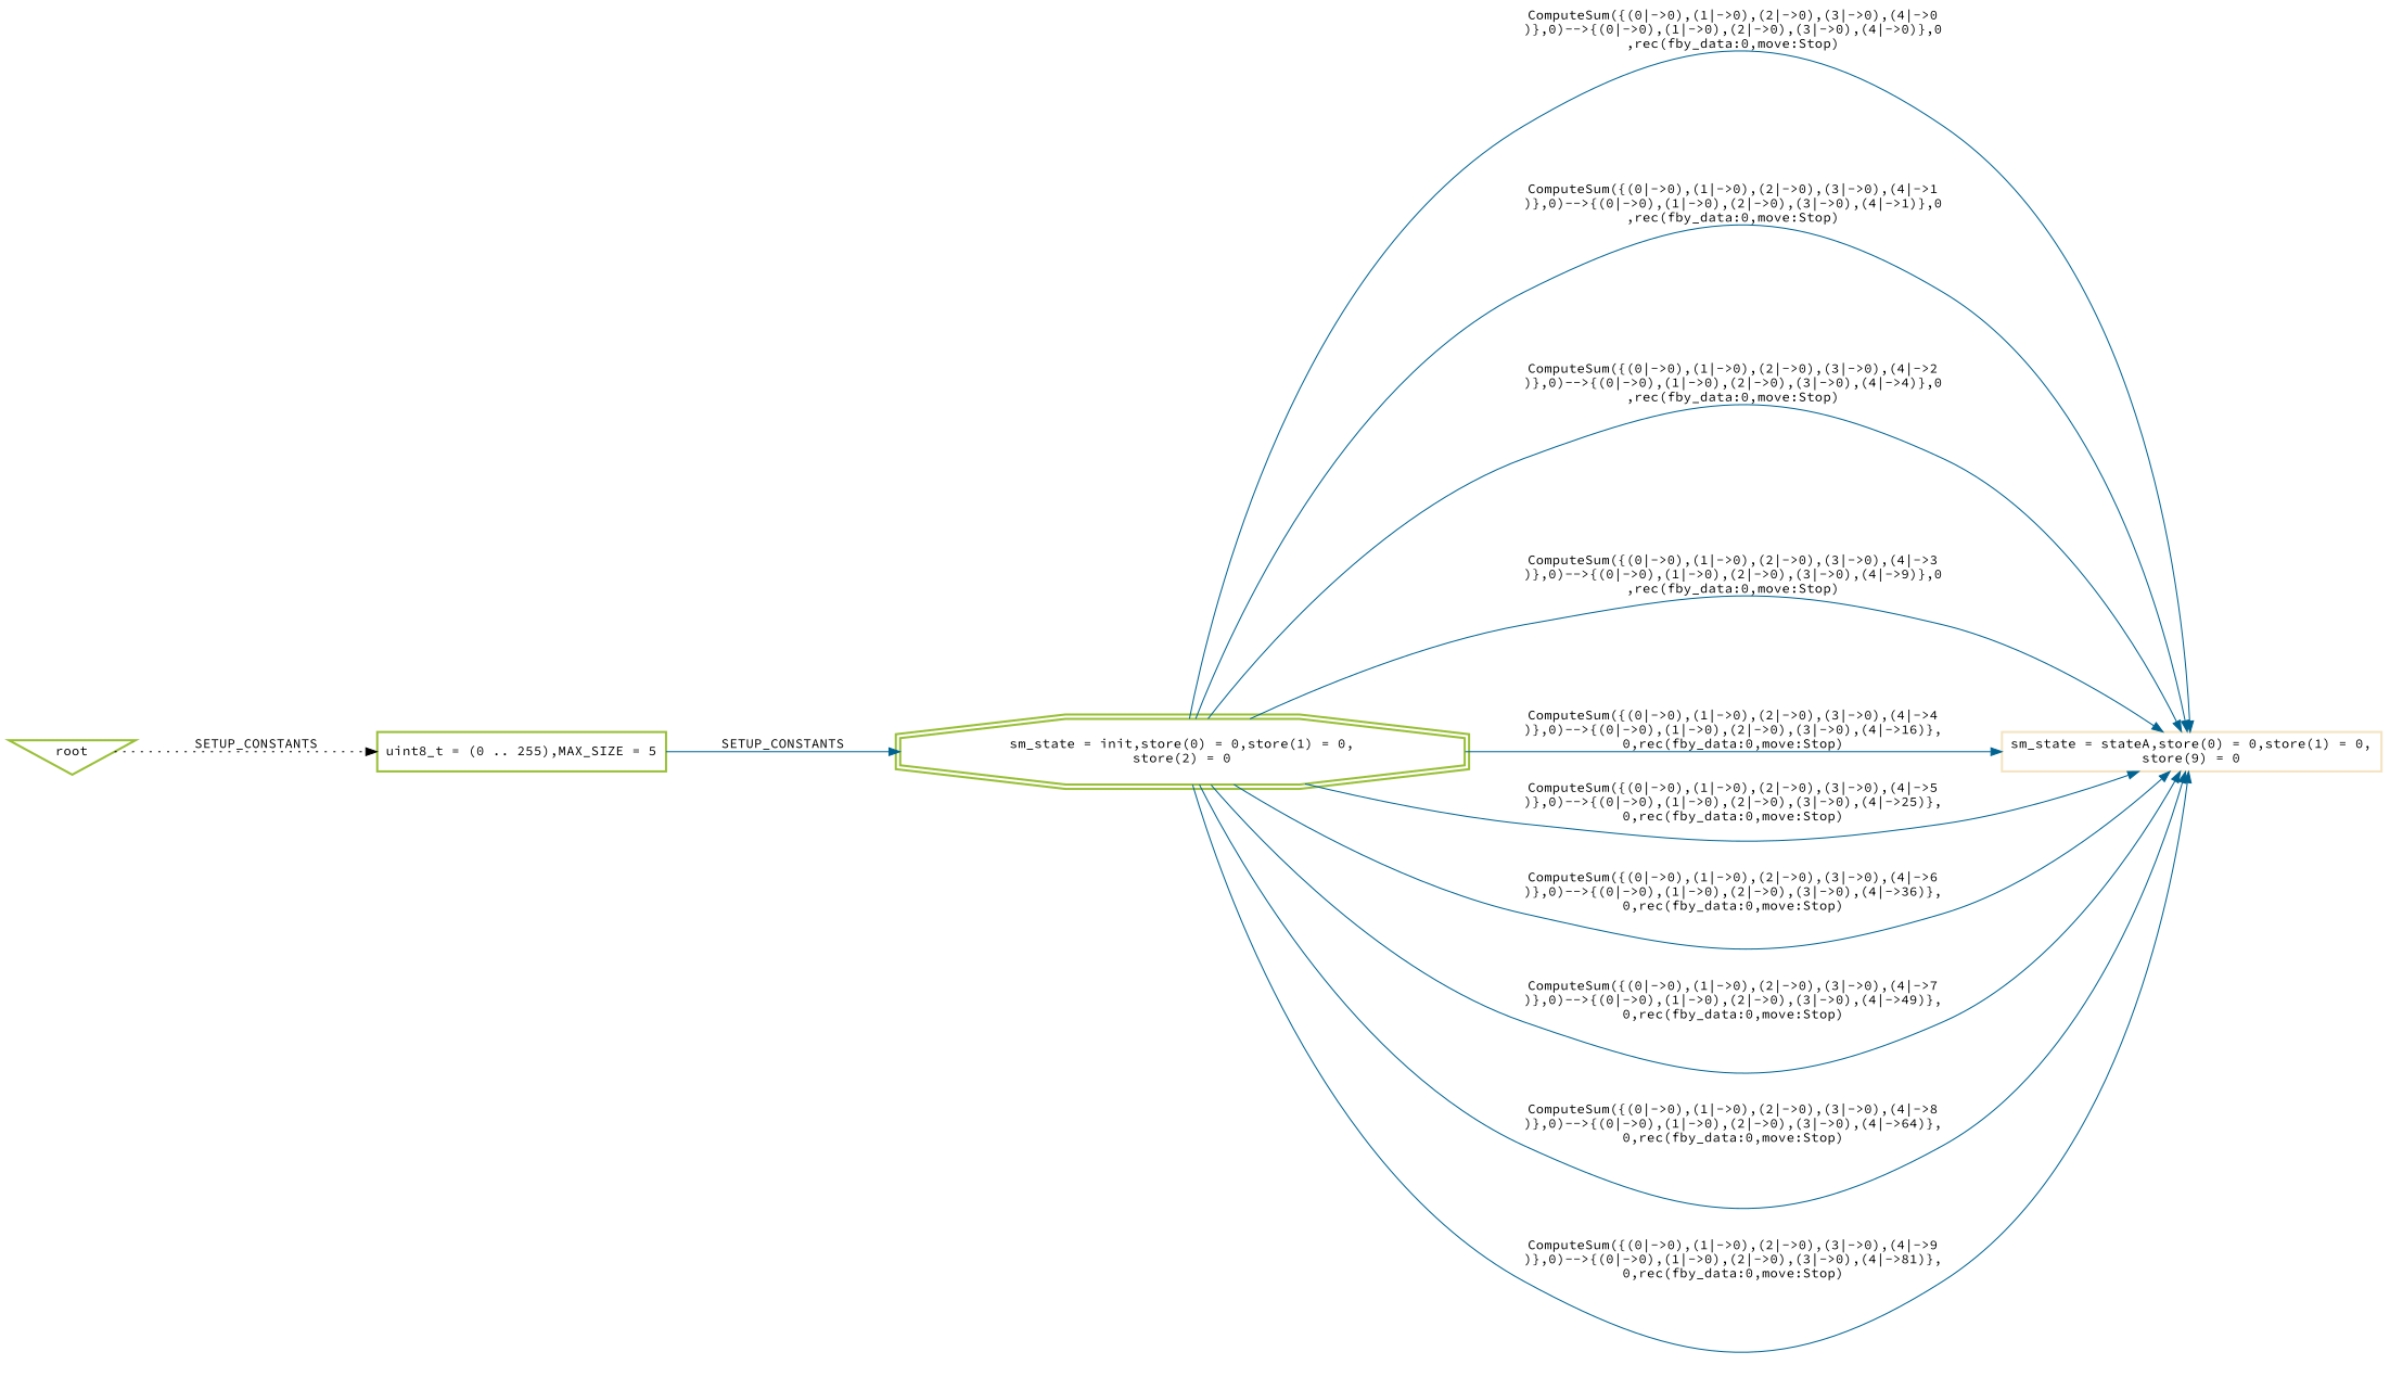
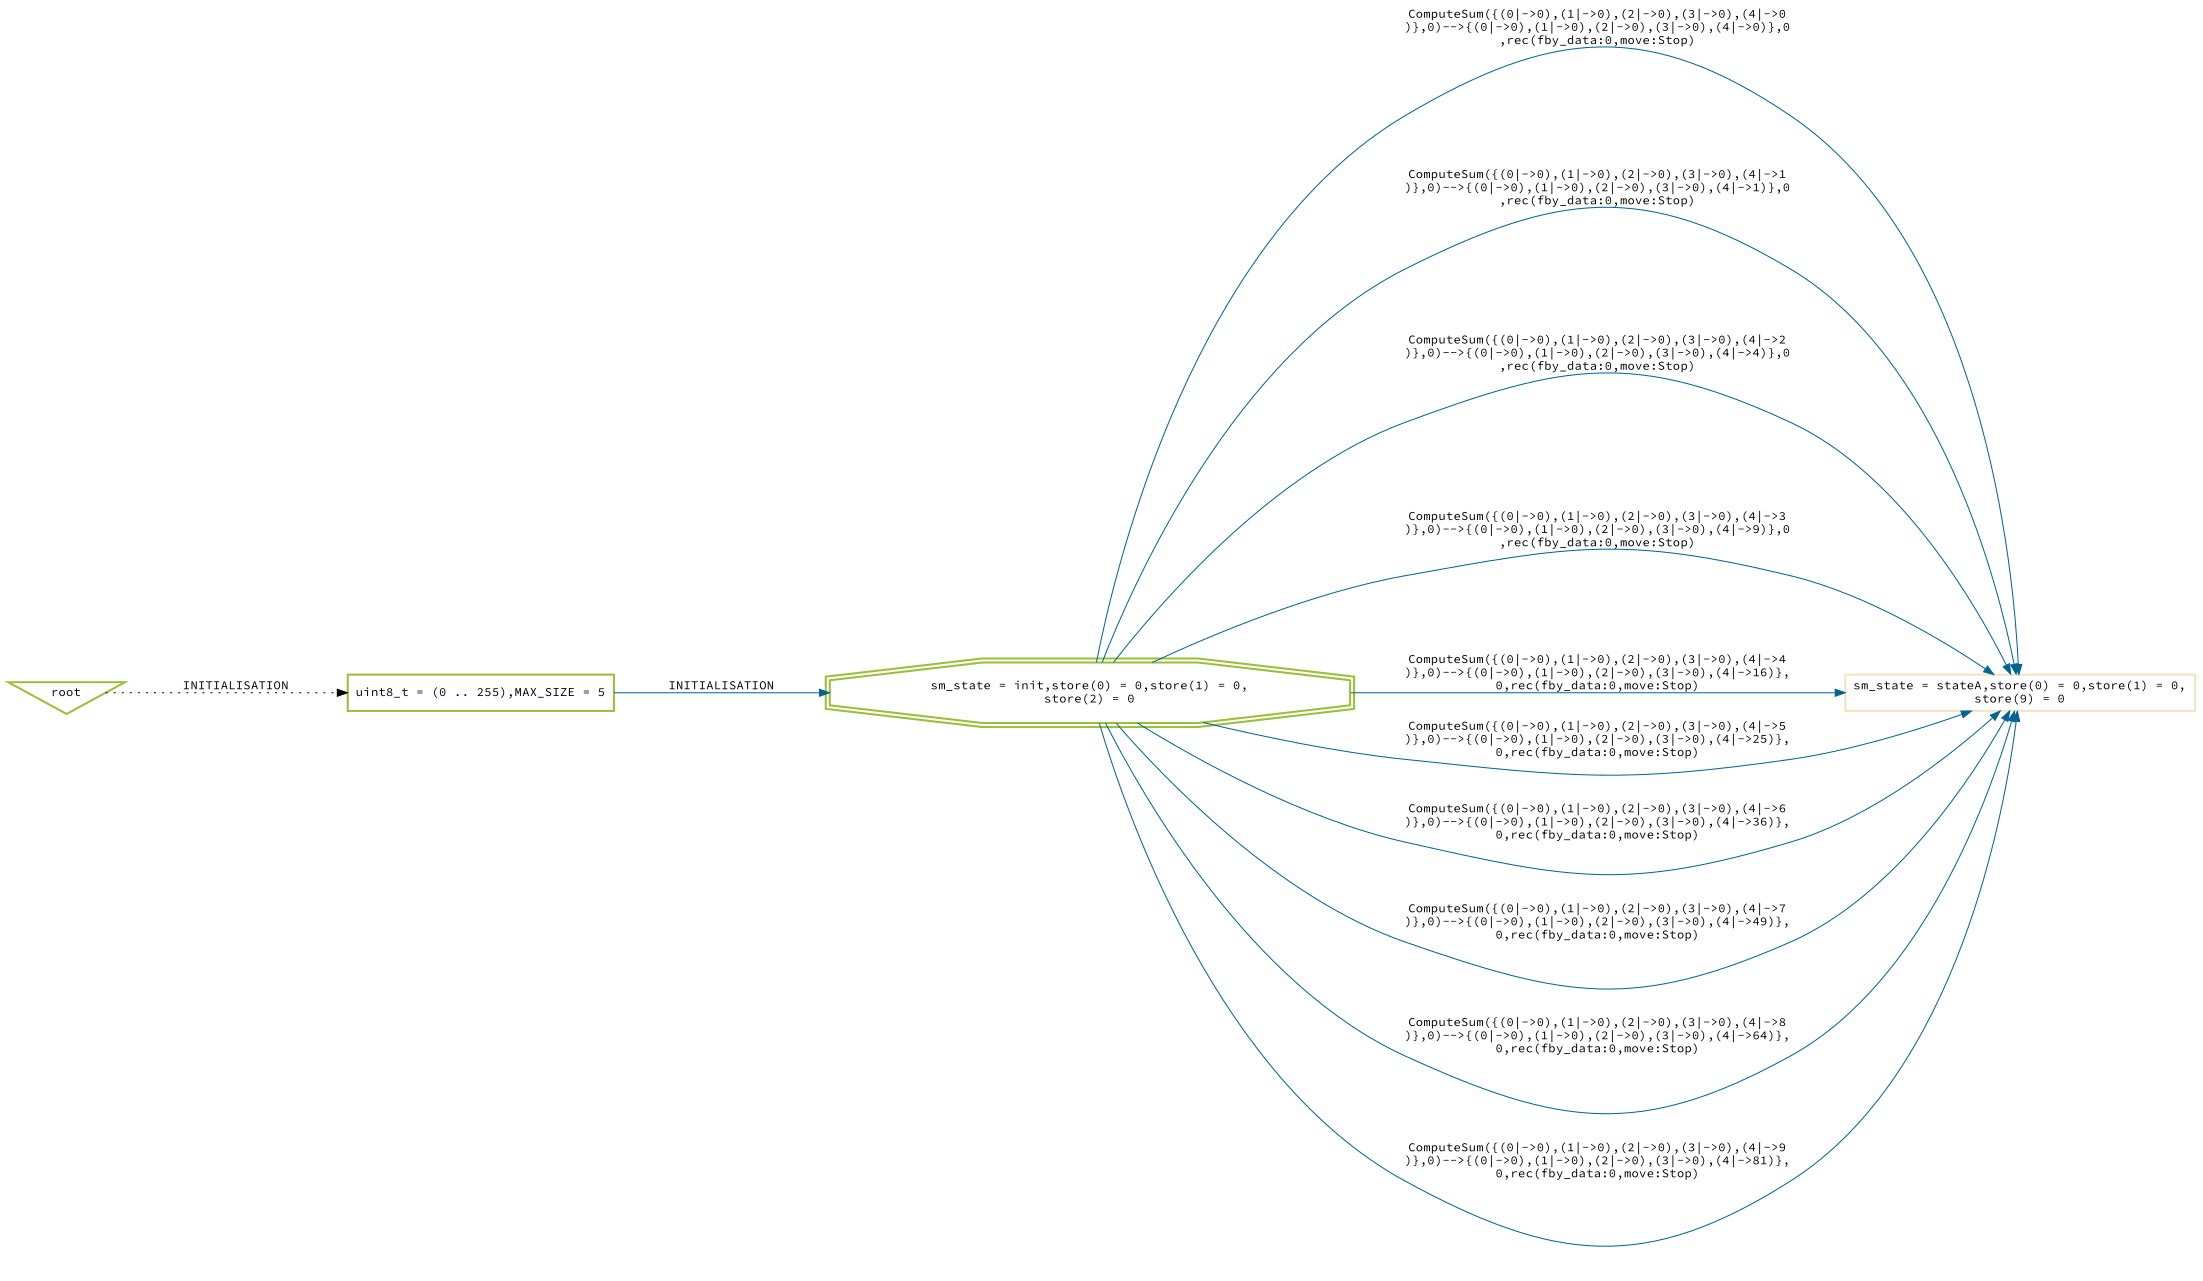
  digraph {
    fontname="Source Code Pro"
    nodesep=1.5
    rankdir=LR
    ranksep=1.5
    node [color="#99BF38" fontname="Source Code Pro" fontsize=12 penwidth=2 shape=box]
    edge [color="#006391" fontname="Source Code Pro" fontsize=12]
    n1 [label=root shape=invtriangle]
    n2 [label="uint8_t = (0 .. 255),MAX_SIZE = 5"]
    n3 [label="sm_state = init,store(0) = 0,store(1) = 0,\nstore(2) = 0" shape=doubleoctagon]
    n4 [color="#F4E3C1" label="sm_state = stateA,store(0) = 0,store(1) = 0,\nstore(9) = 0"]
-   n1 -> n2 [color=black label=SETUP_CONSTANTS style=dotted]
-   n2 -> n3 [label=SETUP_CONSTANTS]
+   n1 -> n2 [color=black label=INITIALISATION style=dotted]
+   n2 -> n3 [label=INITIALISATION]
    n3 -> n4 [label="ComputeSum(\{(0\|-\>0),(1\|-\>0),(2\|-\>0),(3\|-\>0),(4\|-\>0\n)\},0)--\>\{(0\|-\>0),(1\|-\>0),(2\|-\>0),(3\|-\>0),(4\|-\>0)\},0\n,rec(fby_data:0,move:Stop)"]
    n3 -> n4 [label="ComputeSum(\{(0\|-\>0),(1\|-\>0),(2\|-\>0),(3\|-\>0),(4\|-\>1\n)\},0)--\>\{(0\|-\>0),(1\|-\>0),(2\|-\>0),(3\|-\>0),(4\|-\>1)\},0\n,rec(fby_data:0,move:Stop)"]
    n3 -> n4 [label="ComputeSum(\{(0\|-\>0),(1\|-\>0),(2\|-\>0),(3\|-\>0),(4\|-\>2\n)\},0)--\>\{(0\|-\>0),(1\|-\>0),(2\|-\>0),(3\|-\>0),(4\|-\>4)\},0\n,rec(fby_data:0,move:Stop)"]
    n3 -> n4 [label="ComputeSum(\{(0\|-\>0),(1\|-\>0),(2\|-\>0),(3\|-\>0),(4\|-\>3\n)\},0)--\>\{(0\|-\>0),(1\|-\>0),(2\|-\>0),(3\|-\>0),(4\|-\>9)\},0\n,rec(fby_data:0,move:Stop)"]
    n3 -> n4 [label="ComputeSum(\{(0\|-\>0),(1\|-\>0),(2\|-\>0),(3\|-\>0),(4\|-\>4\n)\},0)--\>\{(0\|-\>0),(1\|-\>0),(2\|-\>0),(3\|-\>0),(4\|-\>16)\},\n0,rec(fby_data:0,move:Stop)"]
    n3 -> n4 [label="ComputeSum(\{(0\|-\>0),(1\|-\>0),(2\|-\>0),(3\|-\>0),(4\|-\>5\n)\},0)--\>\{(0\|-\>0),(1\|-\>0),(2\|-\>0),(3\|-\>0),(4\|-\>25)\},\n0,rec(fby_data:0,move:Stop)"]
    n3 -> n4 [label="ComputeSum(\{(0\|-\>0),(1\|-\>0),(2\|-\>0),(3\|-\>0),(4\|-\>6\n)\},0)--\>\{(0\|-\>0),(1\|-\>0),(2\|-\>0),(3\|-\>0),(4\|-\>36)\},\n0,rec(fby_data:0,move:Stop)"]
    n3 -> n4 [label="ComputeSum(\{(0\|-\>0),(1\|-\>0),(2\|-\>0),(3\|-\>0),(4\|-\>7\n)\},0)--\>\{(0\|-\>0),(1\|-\>0),(2\|-\>0),(3\|-\>0),(4\|-\>49)\},\n0,rec(fby_data:0,move:Stop)"]
    n3 -> n4 [label="ComputeSum(\{(0\|-\>0),(1\|-\>0),(2\|-\>0),(3\|-\>0),(4\|-\>8\n)\},0)--\>\{(0\|-\>0),(1\|-\>0),(2\|-\>0),(3\|-\>0),(4\|-\>64)\},\n0,rec(fby_data:0,move:Stop)"]
    n3 -> n4 [label="ComputeSum(\{(0\|-\>0),(1\|-\>0),(2\|-\>0),(3\|-\>0),(4\|-\>9\n)\},0)--\>\{(0\|-\>0),(1\|-\>0),(2\|-\>0),(3\|-\>0),(4\|-\>81)\},\n0,rec(fby_data:0,move:Stop)"]
  }
